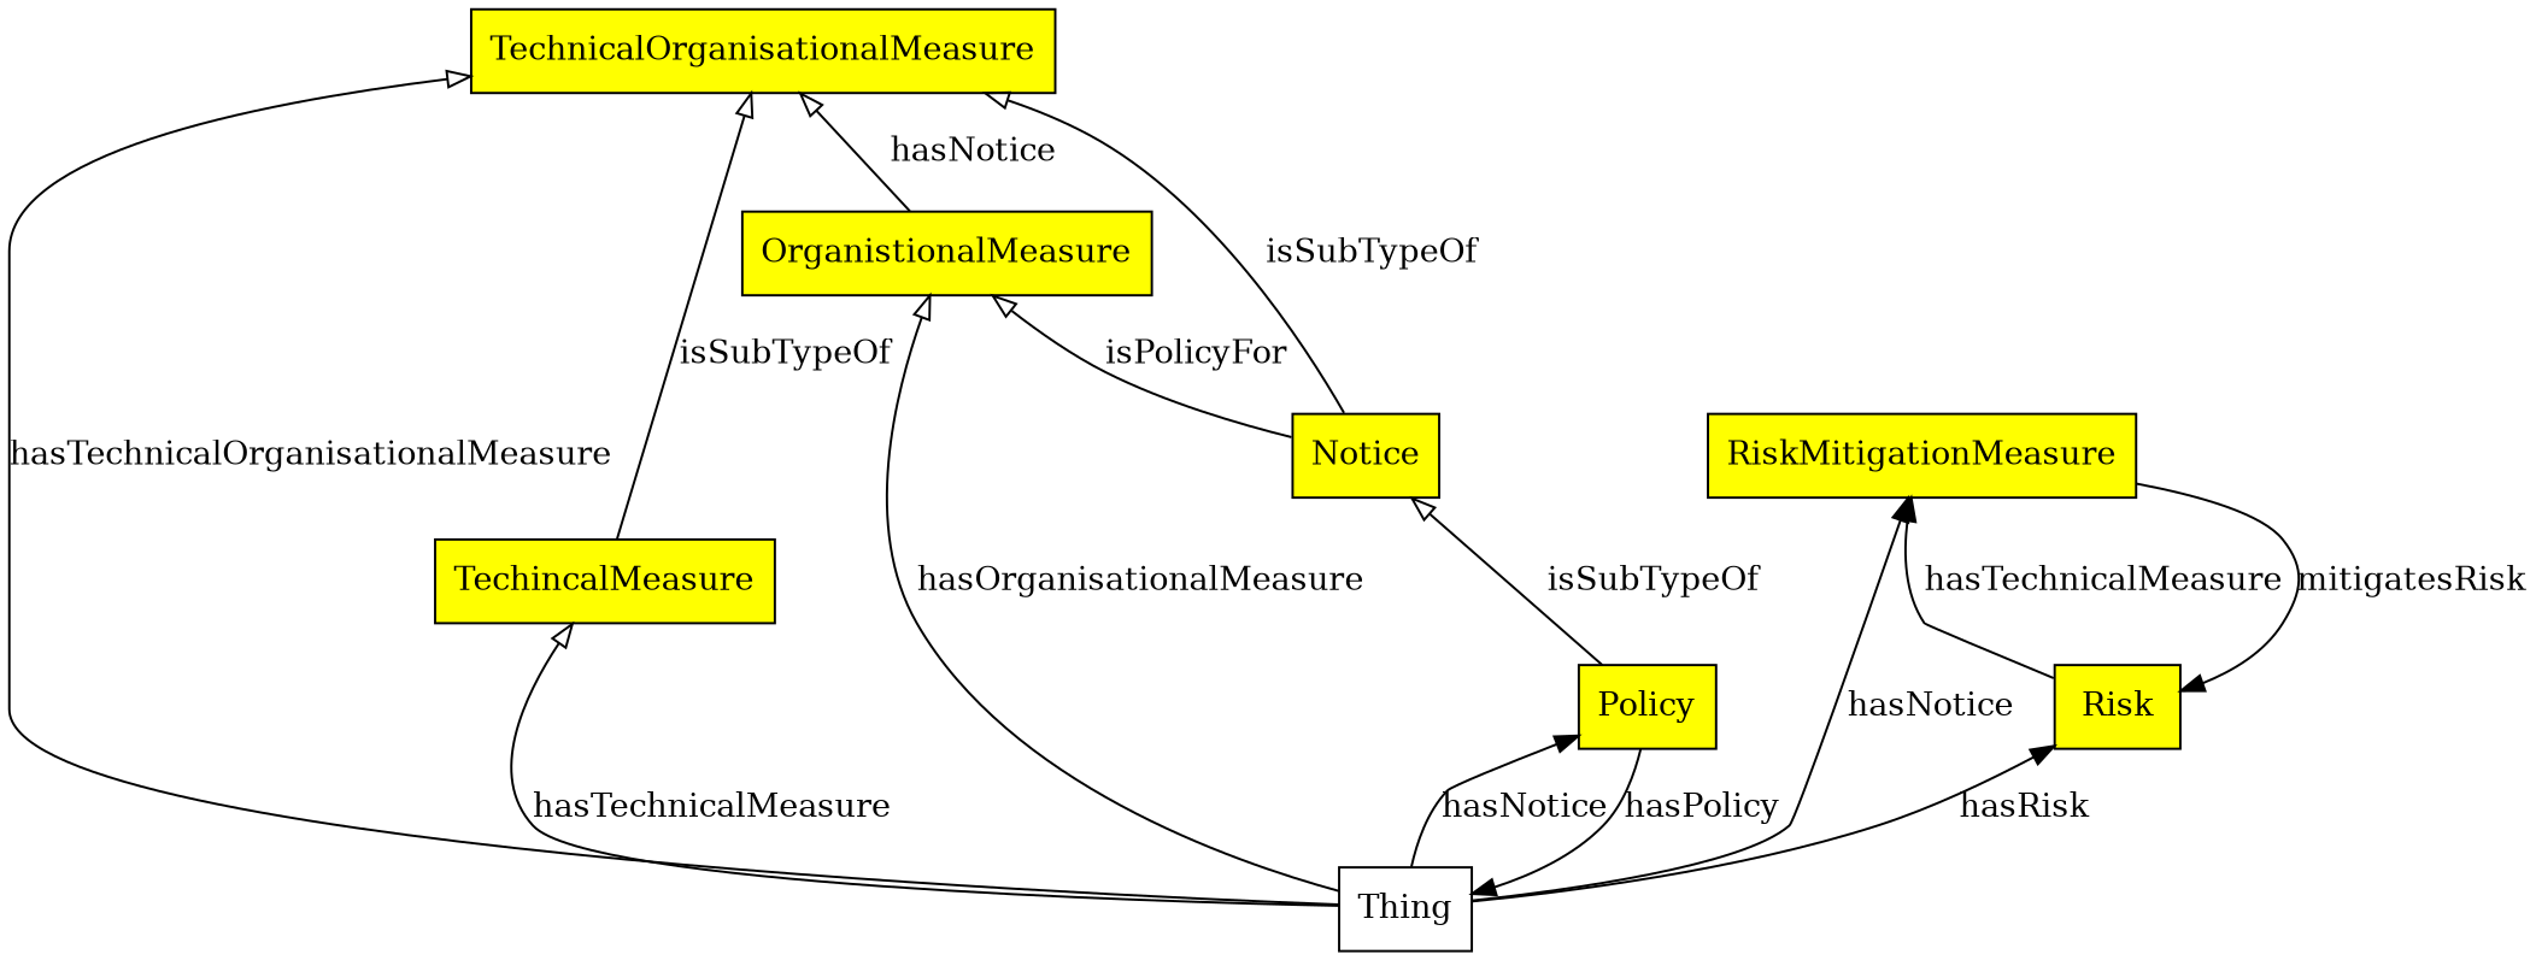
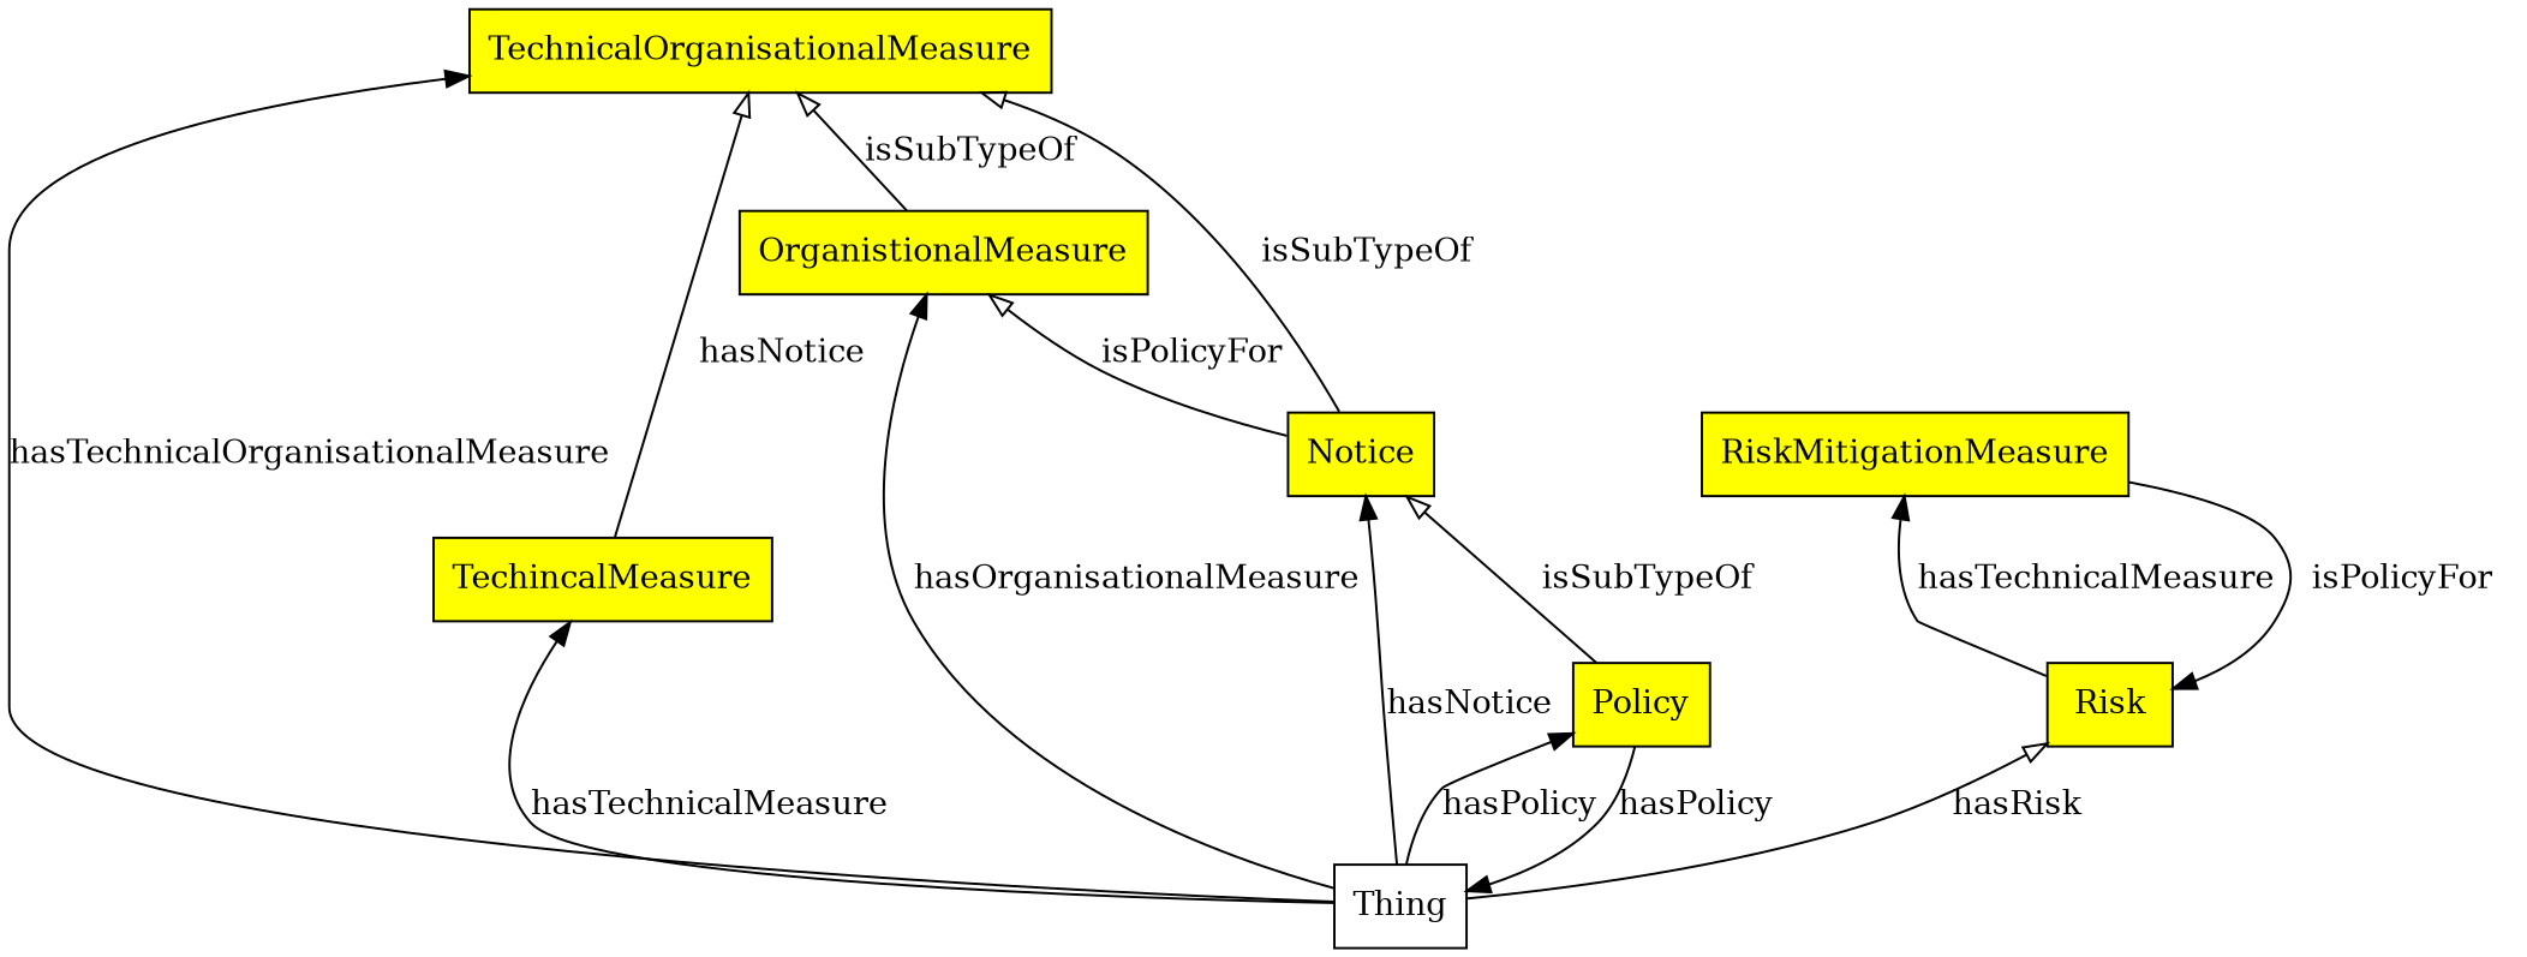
  digraph {
    rankdir=BT
    node [fillcolor=yellow shape=rect style=filled]
    Thing [fillcolor=none]
    n2 [label=TechnicalOrganisationalMeasure]
    n3 [label=TechincalMeasure]
    n4 [label=OrganistionalMeasure]
    Risk
    Notice
    Policy
    RiskMitigationMeasure
-   Thing -> n2 [label=hasTechnicalOrganisationalMeasure arrowhead=onormal]
-   Thing -> n3 [label=hasTechnicalMeasure arrowhead=onormal]
-   Thing -> n4 [label=hasOrganisationalMeasure arrowhead=onormal]
-   Thing -> Risk [label=hasRisk]
-   Thing -> RiskMitigationMeasure [label=hasNotice]
-   Thing -> Policy [label=hasNotice]
-   n3 -> n2 [arrowhead=onormal label=isSubTypeOf]
-   n4 -> n2 [arrowhead=onormal label=hasNotice]
+   Thing -> n2 [label=hasTechnicalOrganisationalMeasure]
+   Thing -> n3 [label=hasTechnicalMeasure]
+   Thing -> n4 [label=hasOrganisationalMeasure]
+   Thing -> Risk [label=hasRisk arrowhead=onormal]
+   Thing -> Notice [label=hasNotice]
+   Thing -> Policy [label=hasPolicy]
+   n3 -> n2 [arrowhead=onormal label=hasNotice]
+   n4 -> n2 [arrowhead=onormal label=isSubTypeOf]
    Risk -> RiskMitigationMeasure [label=hasTechnicalMeasure]
    Notice -> n2 [arrowhead=onormal label=isSubTypeOf]
    Notice -> n4 [arrowhead=onormal label=isPolicyFor]
    Policy -> Thing [label=hasPolicy]
    Policy -> Notice [arrowhead=onormal label=isSubTypeOf]
-   RiskMitigationMeasure -> Risk [label=mitigatesRisk]
+   RiskMitigationMeasure -> Risk [label=isPolicyFor]
  }
